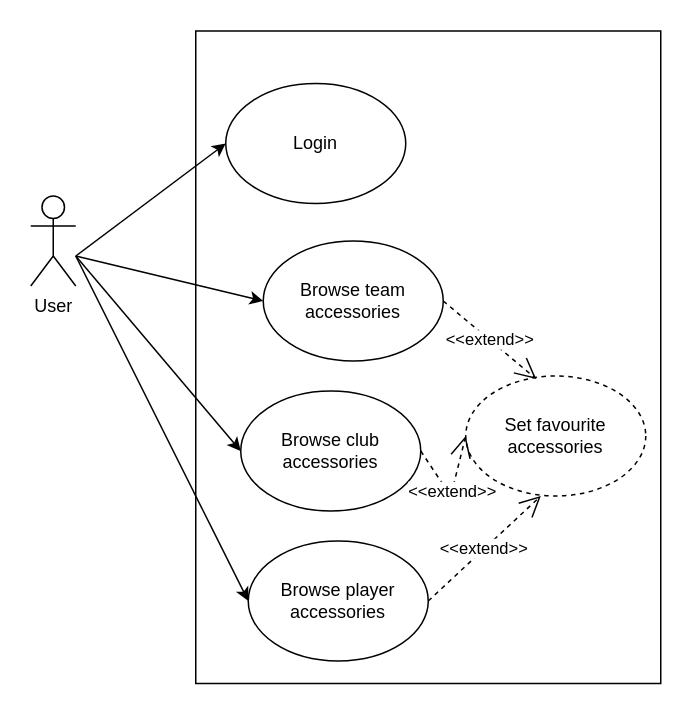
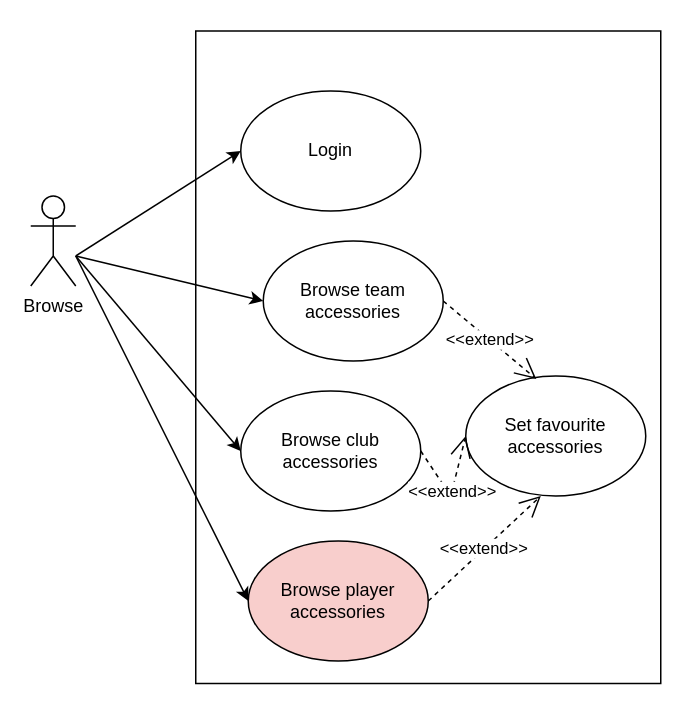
  <mxCell id="0" />
  <mxCell id="1" parent="0" />
- <mxCell id="2" value="User" parent="1" vertex="1" style="shape=umlActor;verticalLabelPosition=bottom;labelBackgroundColor=#ffffff;verticalAlign=top;html=1;outlineConnect=0;"><mxGeometry as="geometry" height="60" width="30" y="130" x="20" /></mxCell>
+ <mxCell id="2" value="Browse" parent="1" vertex="1" style="shape=umlActor;verticalLabelPosition=bottom;labelBackgroundColor=#ffffff;verticalAlign=top;html=1;outlineConnect=0;"><mxGeometry as="geometry" height="60" width="30" y="130" x="20" /></mxCell>
  <mxCell id="3" value="" parent="1" vertex="1" style="rounded=0;whiteSpace=wrap;html=1;gradientColor=none;fillColor=none;"><mxGeometry as="geometry" height="435" width="310" y="20" x="130" /></mxCell>
- <mxCell id="4" value="Login&lt;br&gt;" parent="1" vertex="1" style="ellipse;whiteSpace=wrap;html=1;"><mxGeometry x="150" y="55" as="geometry" height="80" width="120" /></mxCell>
+ <mxCell id="4" value="Login&lt;br&gt;" parent="1" vertex="1" style="ellipse;whiteSpace=wrap;html=1;"><mxGeometry as="geometry" height="80" width="120" y="60" x="160" /></mxCell>
  <mxCell id="5" value="" parent="1" style="endArrow=classic;html=1;entryX=0;entryY=0.5;entryDx=0;entryDy=0;" edge="1" target="4"><mxGeometry as="geometry" height="50" width="50" relative="1"><mxPoint as="sourcePoint" y="170" x="50" /><mxPoint as="targetPoint" y="130" x="130" /></mxGeometry></mxCell>
- <mxCell id="6" value="Set favourite accessories&lt;br&gt;" parent="1" vertex="1" style="ellipse;whiteSpace=wrap;html=1;dashed=1;"><mxGeometry as="geometry" height="80" width="120" y="250" x="310" /></mxCell>
+ <mxCell id="6" value="Set favourite accessories&lt;br&gt;" parent="1" vertex="1" style="ellipse;whiteSpace=wrap;html=1;"><mxGeometry as="geometry" height="80" width="120" y="250" x="310" /></mxCell>
  <mxCell id="7" value="Browse club accessories&lt;br&gt;" parent="1" vertex="1" style="ellipse;whiteSpace=wrap;html=1;"><mxGeometry as="geometry" height="80" width="120" y="260" x="160" /></mxCell>
  <mxCell id="8" value="Browse team accessories&lt;br&gt;" parent="1" vertex="1" style="ellipse;whiteSpace=wrap;html=1;"><mxGeometry x="175" y="160" as="geometry" height="80" width="120" /></mxCell>
- <mxCell id="9" value="Browse player accessories&lt;br&gt;" parent="1" vertex="1" style="ellipse;whiteSpace=wrap;html=1;"><mxGeometry as="geometry" height="80" width="120" y="360" x="165" /></mxCell>
+ <mxCell id="9" value="Browse player accessories&lt;br&gt;" parent="1" vertex="1" style="ellipse;whiteSpace=wrap;html=1;fillColor=#f8cecc;"><mxGeometry as="geometry" height="80" width="120" y="360" x="165" /></mxCell>
  <mxCell id="10" value="&amp;lt;&amp;lt;extend&amp;gt;&amp;gt;" parent="1" style="endArrow=open;endSize=12;dashed=1;html=1;entryX=0;entryY=0.5;entryDx=0;entryDy=0;" edge="1" target="6"><mxGeometry as="geometry" width="160" relative="1"><mxPoint as="sourcePoint" y="300" x="280" /><mxPoint as="targetPoint" y="300" x="433" /><Array as="points"><mxPoint y="330" x="300" /></Array></mxGeometry></mxCell>
  <mxCell id="11" value="" parent="1" style="endArrow=classic;html=1;entryX=0;entryY=0.5;entryDx=0;entryDy=0;" edge="1" target="8"><mxGeometry as="geometry" height="50" width="50" relative="1"><mxPoint as="sourcePoint" y="170" x="50" /><mxPoint as="targetPoint" y="110" x="170" /></mxGeometry></mxCell>
  <mxCell id="12" value="" parent="1" style="endArrow=classic;html=1;entryX=0;entryY=0.5;entryDx=0;entryDy=0;" edge="1" target="7"><mxGeometry as="geometry" height="50" width="50" relative="1"><mxPoint as="sourcePoint" y="170" x="50" /><mxPoint as="targetPoint" y="210" x="170" /></mxGeometry></mxCell>
  <mxCell id="13" value="" parent="1" style="endArrow=classic;html=1;entryX=0;entryY=0.5;entryDx=0;entryDy=0;" edge="1" target="9"><mxGeometry as="geometry" height="50" width="50" relative="1"><mxPoint as="sourcePoint" y="170" x="50" /><mxPoint as="targetPoint" y="325" x="170" /></mxGeometry></mxCell>
  <mxCell id="14" value="&amp;lt;&amp;lt;extend&amp;gt;&amp;gt;" parent="1" style="endArrow=open;endSize=12;dashed=1;html=1;entryX=0.392;entryY=0.025;entryDx=0;entryDy=0;exitX=1;exitY=0.5;exitDx=0;exitDy=0;entryPerimeter=0;" edge="1" target="6" source="8"><mxGeometry as="geometry" width="160" relative="1"><mxPoint as="sourcePoint" y="222" x="290" /><mxPoint as="targetPoint" y="212" x="320" /><Array as="points" /></mxGeometry></mxCell>
  <mxCell id="15" value="&amp;lt;&amp;lt;extend&amp;gt;&amp;gt;" parent="1" style="endArrow=open;endSize=12;dashed=1;html=1;exitX=1;exitY=0.5;exitDx=0;exitDy=0;entryX=0.417;entryY=1;entryDx=0;entryDy=0;entryPerimeter=0;" edge="1" target="6" source="9"><mxGeometry as="geometry" width="160" relative="1"><mxPoint as="sourcePoint" y="344" x="290" /><mxPoint as="targetPoint" y="396" x="367" /><Array as="points" /></mxGeometry></mxCell>
